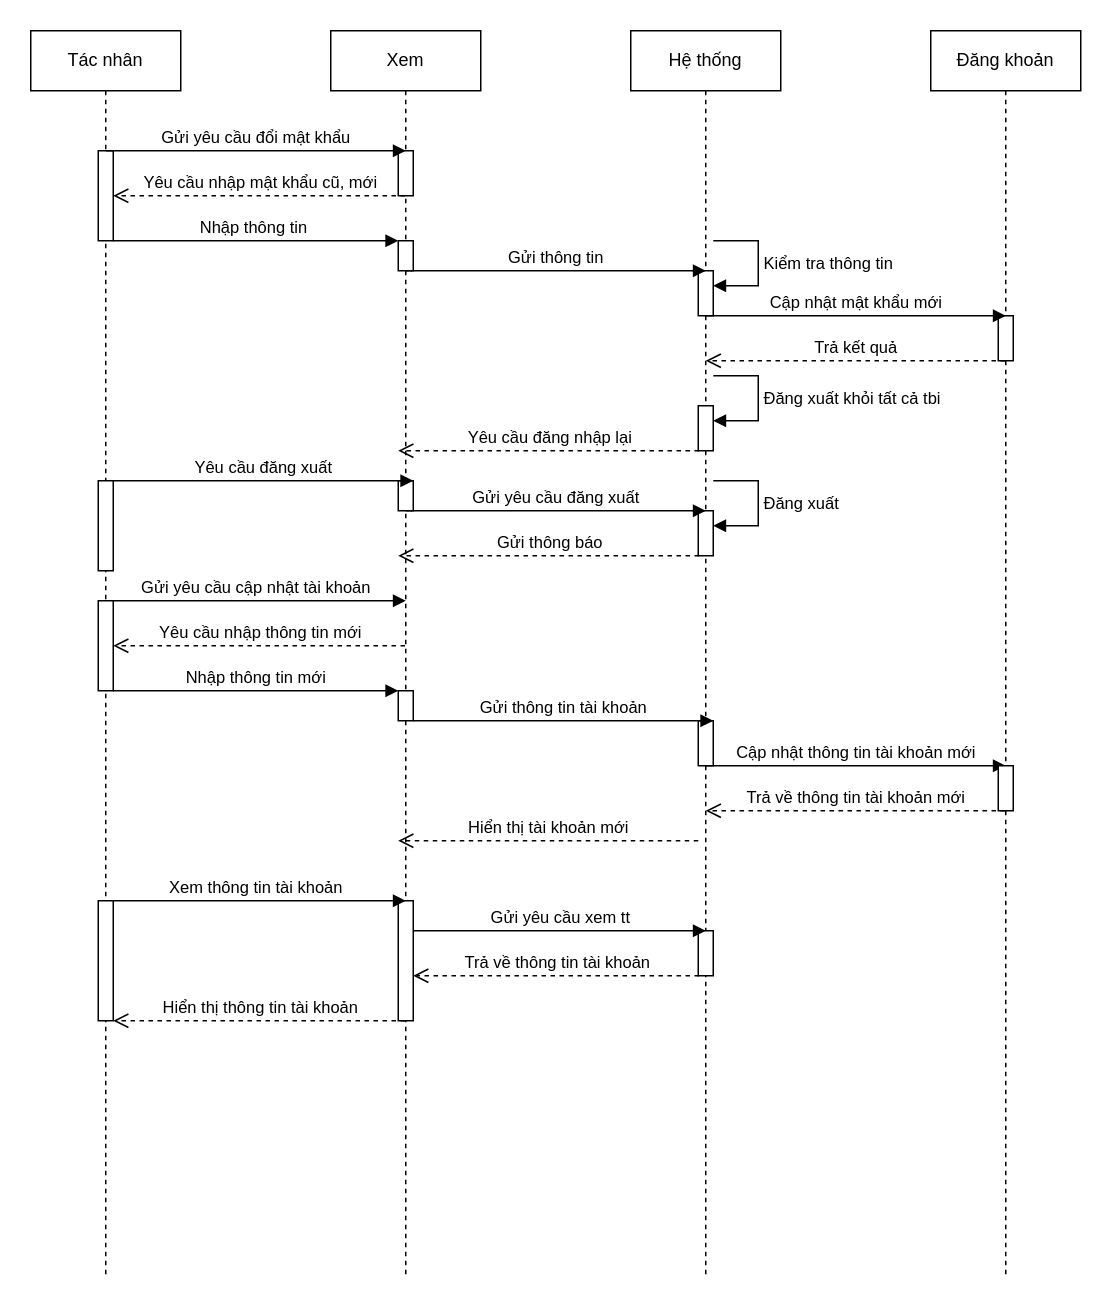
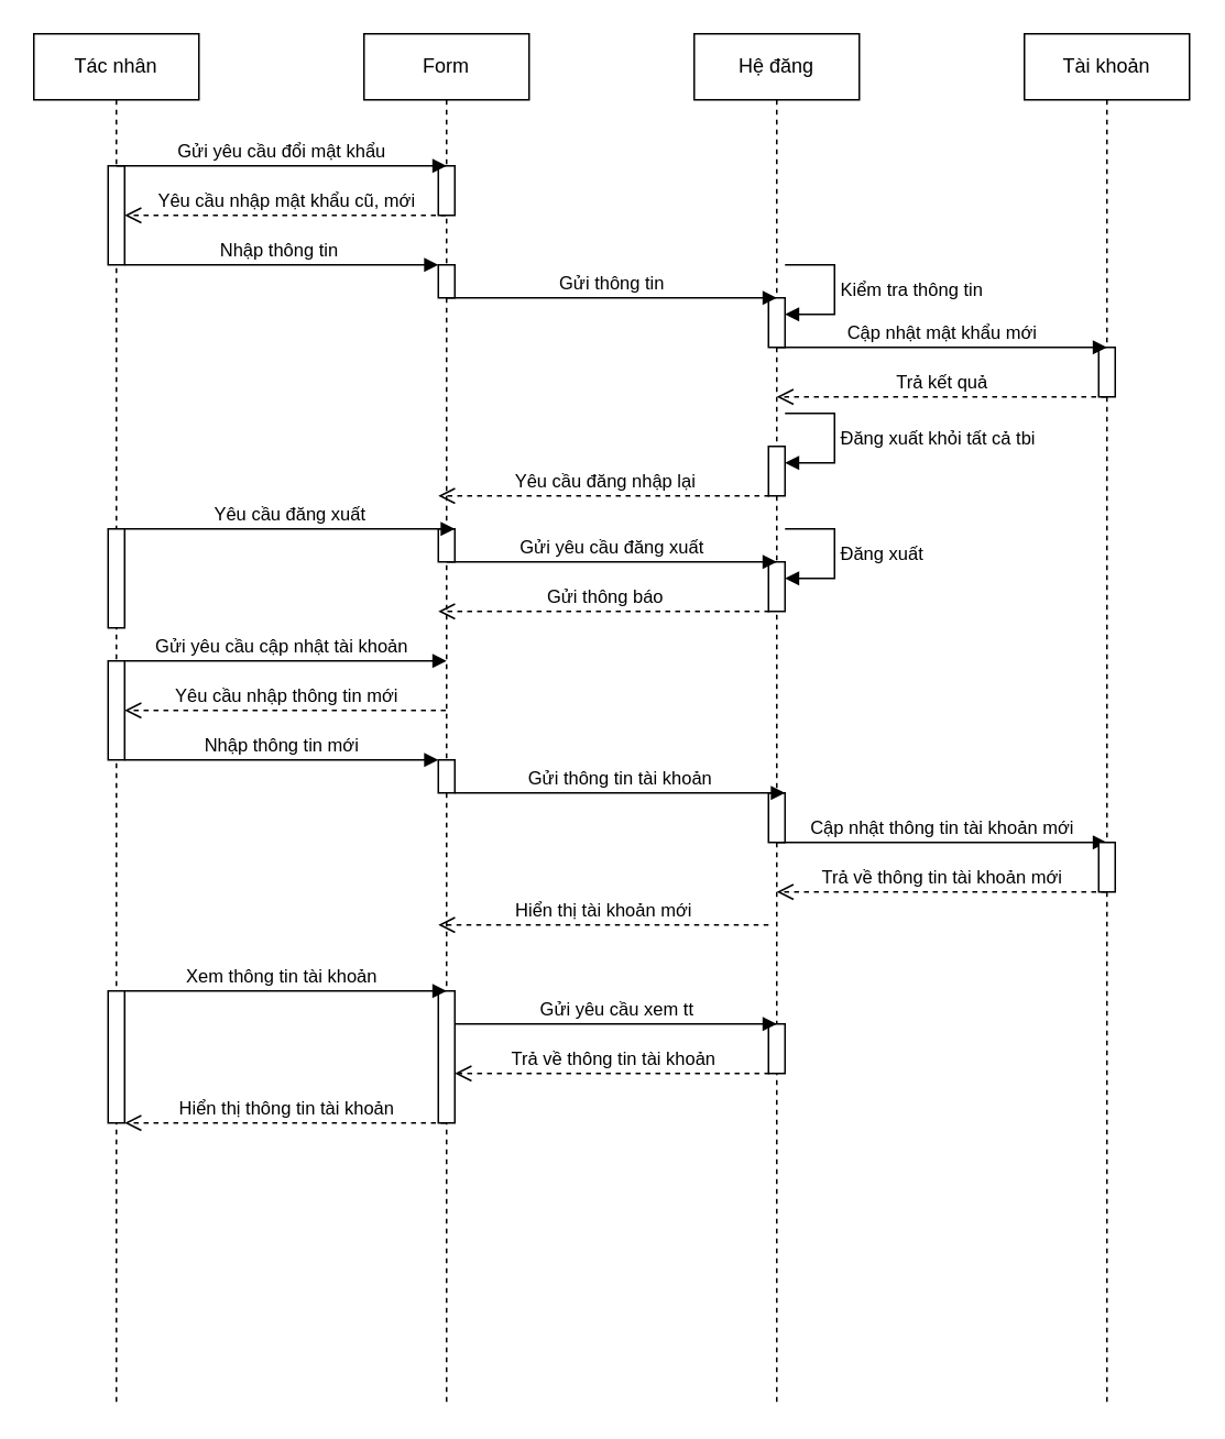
  <mxCell id="0" />
  <mxCell id="1" parent="0" />
  <mxCell id="2" value="Tác nhân" style="shape=umlLifeline;perimeter=lifelinePerimeter;whiteSpace=wrap;html=1;container=1;dropTarget=0;collapsible=0;recursiveResize=0;outlineConnect=0;portConstraint=eastwest;newEdgeStyle={&quot;curved&quot;:0,&quot;rounded&quot;:0};" vertex="1" parent="1"><mxGeometry x="20" y="20" width="100" height="830" as="geometry" /></mxCell>
  <mxCell id="3" value="" style="html=1;points=[[0,0,0,0,5],[0,1,0,0,-5],[1,0,0,0,5],[1,1,0,0,-5]];perimeter=orthogonalPerimeter;outlineConnect=0;targetShapes=umlLifeline;portConstraint=eastwest;newEdgeStyle={&quot;curved&quot;:0,&quot;rounded&quot;:0};" vertex="1" parent="2"><mxGeometry x="45" y="80" width="10" height="60" as="geometry" /></mxCell>
  <mxCell id="4" value="" style="html=1;points=[[0,0,0,0,5],[0,1,0,0,-5],[1,0,0,0,5],[1,1,0,0,-5]];perimeter=orthogonalPerimeter;outlineConnect=0;targetShapes=umlLifeline;portConstraint=eastwest;newEdgeStyle={&quot;curved&quot;:0,&quot;rounded&quot;:0};" vertex="1" parent="2"><mxGeometry x="45" y="300" width="10" height="60" as="geometry" /></mxCell>
- <mxCell id="5" value="Xem" style="shape=umlLifeline;perimeter=lifelinePerimeter;whiteSpace=wrap;html=1;container=1;dropTarget=0;collapsible=0;recursiveResize=0;outlineConnect=0;portConstraint=eastwest;newEdgeStyle={&quot;curved&quot;:0,&quot;rounded&quot;:0};" vertex="1" parent="1"><mxGeometry x="220" y="20" width="100" height="830" as="geometry" /></mxCell>
+ <mxCell id="5" value="Form" style="shape=umlLifeline;perimeter=lifelinePerimeter;whiteSpace=wrap;html=1;container=1;dropTarget=0;collapsible=0;recursiveResize=0;outlineConnect=0;portConstraint=eastwest;newEdgeStyle={&quot;curved&quot;:0,&quot;rounded&quot;:0};" vertex="1" parent="1"><mxGeometry x="220" y="20" width="100" height="830" as="geometry" /></mxCell>
  <mxCell id="6" value="" style="html=1;points=[[0,0,0,0,5],[0,1,0,0,-5],[1,0,0,0,5],[1,1,0,0,-5]];perimeter=orthogonalPerimeter;outlineConnect=0;targetShapes=umlLifeline;portConstraint=eastwest;newEdgeStyle={&quot;curved&quot;:0,&quot;rounded&quot;:0};" vertex="1" parent="5"><mxGeometry x="45" y="80" width="10" height="30" as="geometry" /></mxCell>
  <mxCell id="7" value="" style="html=1;points=[[0,0,0,0,5],[0,1,0,0,-5],[1,0,0,0,5],[1,1,0,0,-5]];perimeter=orthogonalPerimeter;outlineConnect=0;targetShapes=umlLifeline;portConstraint=eastwest;newEdgeStyle={&quot;curved&quot;:0,&quot;rounded&quot;:0};" vertex="1" parent="5"><mxGeometry x="45" y="140" width="10" height="20" as="geometry" /></mxCell>
  <mxCell id="8" value="" style="html=1;points=[[0,0,0,0,5],[0,1,0,0,-5],[1,0,0,0,5],[1,1,0,0,-5]];perimeter=orthogonalPerimeter;outlineConnect=0;targetShapes=umlLifeline;portConstraint=eastwest;newEdgeStyle={&quot;curved&quot;:0,&quot;rounded&quot;:0};" vertex="1" parent="5"><mxGeometry x="45" y="300" width="10" height="20" as="geometry" /></mxCell>
  <mxCell id="9" value="" style="html=1;points=[[0,0,0,0,5],[0,1,0,0,-5],[1,0,0,0,5],[1,1,0,0,-5]];perimeter=orthogonalPerimeter;outlineConnect=0;targetShapes=umlLifeline;portConstraint=eastwest;newEdgeStyle={&quot;curved&quot;:0,&quot;rounded&quot;:0};" vertex="1" parent="5"><mxGeometry x="45" y="580" width="10" height="80" as="geometry" /></mxCell>
- <mxCell id="10" value="Hệ thống" style="shape=umlLifeline;perimeter=lifelinePerimeter;whiteSpace=wrap;html=1;container=1;dropTarget=0;collapsible=0;recursiveResize=0;outlineConnect=0;portConstraint=eastwest;newEdgeStyle={&quot;curved&quot;:0,&quot;rounded&quot;:0};" vertex="1" parent="1"><mxGeometry x="420" y="20" width="100" height="830" as="geometry" /></mxCell>
+ <mxCell id="10" value="Hệ đăng" style="shape=umlLifeline;perimeter=lifelinePerimeter;whiteSpace=wrap;html=1;container=1;dropTarget=0;collapsible=0;recursiveResize=0;outlineConnect=0;portConstraint=eastwest;newEdgeStyle={&quot;curved&quot;:0,&quot;rounded&quot;:0};" vertex="1" parent="1"><mxGeometry x="420" y="20" width="100" height="830" as="geometry" /></mxCell>
  <mxCell id="11" value="" style="html=1;points=[[0,0,0,0,5],[0,1,0,0,-5],[1,0,0,0,5],[1,1,0,0,-5]];perimeter=orthogonalPerimeter;outlineConnect=0;targetShapes=umlLifeline;portConstraint=eastwest;newEdgeStyle={&quot;curved&quot;:0,&quot;rounded&quot;:0};" vertex="1" parent="10"><mxGeometry x="45" y="160" width="10" height="30" as="geometry" /></mxCell>
  <mxCell id="12" value="Kiểm tra thông tin" style="html=1;align=left;spacingLeft=2;endArrow=block;rounded=0;edgeStyle=orthogonalEdgeStyle;curved=0;rounded=0;" edge="1" parent="10" target="11"><mxGeometry relative="1" as="geometry"><mxPoint x="55" y="140" as="sourcePoint" /><Array as="points"><mxPoint x="85" y="170" /></Array></mxGeometry></mxCell>
  <mxCell id="13" value="" style="html=1;points=[[0,0,0,0,5],[0,1,0,0,-5],[1,0,0,0,5],[1,1,0,0,-5]];perimeter=orthogonalPerimeter;outlineConnect=0;targetShapes=umlLifeline;portConstraint=eastwest;newEdgeStyle={&quot;curved&quot;:0,&quot;rounded&quot;:0};" vertex="1" parent="10"><mxGeometry x="45" y="460" width="10" height="30" as="geometry" /></mxCell>
  <mxCell id="14" value="Gửi yêu cầu cập nhật tài khoản" style="html=1;verticalAlign=bottom;endArrow=block;curved=0;rounded=0;" edge="1" parent="10"><mxGeometry width="80" relative="1" as="geometry"><mxPoint x="-350" y="380" as="sourcePoint" /><mxPoint x="-150" y="380" as="targetPoint" /></mxGeometry></mxCell>
  <mxCell id="15" value="" style="html=1;points=[[0,0,0,0,5],[0,1,0,0,-5],[1,0,0,0,5],[1,1,0,0,-5]];perimeter=orthogonalPerimeter;outlineConnect=0;targetShapes=umlLifeline;portConstraint=eastwest;newEdgeStyle={&quot;curved&quot;:0,&quot;rounded&quot;:0};" vertex="1" parent="10"><mxGeometry x="-355" y="380" width="10" height="60" as="geometry" /></mxCell>
  <mxCell id="16" value="Yêu cầu nhập thông tin mới" style="html=1;verticalAlign=bottom;endArrow=open;dashed=1;endSize=8;curved=0;rounded=0;" edge="1" parent="10"><mxGeometry relative="1" as="geometry"><mxPoint x="-150.5" y="410" as="sourcePoint" /><mxPoint x="-345" y="410" as="targetPoint" /><Array as="points"><mxPoint x="-250" y="410" /></Array></mxGeometry></mxCell>
  <mxCell id="17" value="Nhập thông tin mới" style="html=1;verticalAlign=bottom;endArrow=block;curved=0;rounded=0;" edge="1" parent="10" source="15" target="19"><mxGeometry width="80" relative="1" as="geometry"><mxPoint x="-320" y="460" as="sourcePoint" /><mxPoint x="-90" y="460" as="targetPoint" /></mxGeometry></mxCell>
  <mxCell id="18" value="Gửi thông tin tài khoản" style="html=1;verticalAlign=bottom;endArrow=block;curved=0;rounded=0;" edge="1" parent="10"><mxGeometry width="80" relative="1" as="geometry"><mxPoint x="-145" y="460" as="sourcePoint" /><mxPoint x="55" y="460" as="targetPoint" /></mxGeometry></mxCell>
  <mxCell id="19" value="" style="html=1;points=[[0,0,0,0,5],[0,1,0,0,-5],[1,0,0,0,5],[1,1,0,0,-5]];perimeter=orthogonalPerimeter;outlineConnect=0;targetShapes=umlLifeline;portConstraint=eastwest;newEdgeStyle={&quot;curved&quot;:0,&quot;rounded&quot;:0};" vertex="1" parent="10"><mxGeometry x="-155" y="440" width="10" height="20" as="geometry" /></mxCell>
  <mxCell id="20" value="Cập nhật thông tin tài khoản mới" style="html=1;verticalAlign=bottom;endArrow=block;curved=0;rounded=0;" edge="1" parent="10"><mxGeometry width="80" relative="1" as="geometry"><mxPoint x="50" y="490" as="sourcePoint" /><mxPoint x="250" y="490" as="targetPoint" /></mxGeometry></mxCell>
  <mxCell id="21" value="Đăng xuất khỏi tất cả tbi" style="html=1;align=left;spacingLeft=2;endArrow=block;rounded=0;edgeStyle=orthogonalEdgeStyle;curved=0;rounded=0;" edge="1" target="22" parent="10"><mxGeometry relative="1" as="geometry"><mxPoint x="55" y="230" as="sourcePoint" /><Array as="points"><mxPoint x="85" y="260" /></Array></mxGeometry></mxCell>
  <mxCell id="22" value="" style="html=1;points=[[0,0,0,0,5],[0,1,0,0,-5],[1,0,0,0,5],[1,1,0,0,-5]];perimeter=orthogonalPerimeter;outlineConnect=0;targetShapes=umlLifeline;portConstraint=eastwest;newEdgeStyle={&quot;curved&quot;:0,&quot;rounded&quot;:0};" vertex="1" parent="10"><mxGeometry x="45" y="250" width="10" height="30" as="geometry" /></mxCell>
  <mxCell id="23" value="" style="html=1;points=[[0,0,0,0,5],[0,1,0,0,-5],[1,0,0,0,5],[1,1,0,0,-5]];perimeter=orthogonalPerimeter;outlineConnect=0;targetShapes=umlLifeline;portConstraint=eastwest;newEdgeStyle={&quot;curved&quot;:0,&quot;rounded&quot;:0};" vertex="1" parent="10"><mxGeometry x="45" y="320" width="10" height="30" as="geometry" /></mxCell>
  <mxCell id="24" value="Đăng xuất" style="html=1;align=left;spacingLeft=2;endArrow=block;rounded=0;edgeStyle=orthogonalEdgeStyle;curved=0;rounded=0;" edge="1" target="23" parent="10"><mxGeometry relative="1" as="geometry"><mxPoint x="55" y="300" as="sourcePoint" /><Array as="points"><mxPoint x="85" y="330" /></Array></mxGeometry></mxCell>
  <mxCell id="25" value="" style="html=1;points=[[0,0,0,0,5],[0,1,0,0,-5],[1,0,0,0,5],[1,1,0,0,-5]];perimeter=orthogonalPerimeter;outlineConnect=0;targetShapes=umlLifeline;portConstraint=eastwest;newEdgeStyle={&quot;curved&quot;:0,&quot;rounded&quot;:0};" vertex="1" parent="10"><mxGeometry x="45" y="600" width="10" height="30" as="geometry" /></mxCell>
  <mxCell id="26" value="Yêu cầu nhập mật khẩu cũ, mới" style="html=1;verticalAlign=bottom;endArrow=open;dashed=1;endSize=8;curved=0;rounded=0;" edge="1" parent="1"><mxGeometry relative="1" as="geometry"><mxPoint x="269.5" y="130" as="sourcePoint" /><mxPoint x="75" y="130" as="targetPoint" /><Array as="points"><mxPoint x="170" y="130" /></Array></mxGeometry></mxCell>
  <mxCell id="27" value="Nhập thông tin&amp;nbsp;" style="html=1;verticalAlign=bottom;endArrow=block;curved=0;rounded=0;" edge="1" parent="1" source="3" target="7"><mxGeometry width="80" relative="1" as="geometry"><mxPoint x="100" y="180" as="sourcePoint" /><mxPoint x="330" y="180" as="targetPoint" /></mxGeometry></mxCell>
  <mxCell id="28" value="Gửi yêu cầu đổi mật khẩu" style="html=1;verticalAlign=bottom;endArrow=block;curved=0;rounded=0;" edge="1" parent="1"><mxGeometry width="80" relative="1" as="geometry"><mxPoint x="70" y="100" as="sourcePoint" /><mxPoint x="270" y="100" as="targetPoint" /></mxGeometry></mxCell>
  <mxCell id="29" value="Gửi thông tin" style="html=1;verticalAlign=bottom;endArrow=block;curved=0;rounded=0;" edge="1" parent="1"><mxGeometry width="80" relative="1" as="geometry"><mxPoint x="270" y="180" as="sourcePoint" /><mxPoint x="470" y="180" as="targetPoint" /></mxGeometry></mxCell>
  <mxCell id="30" value="Trả kết quả" style="html=1;verticalAlign=bottom;endArrow=open;dashed=1;endSize=8;curved=0;rounded=0;" edge="1" parent="1"><mxGeometry relative="1" as="geometry"><mxPoint x="669.5" y="240" as="sourcePoint" /><mxPoint x="470" y="240" as="targetPoint" /><Array as="points"><mxPoint x="545" y="240" /></Array></mxGeometry></mxCell>
- <mxCell id="31" value="Đăng khoản" style="shape=umlLifeline;perimeter=lifelinePerimeter;whiteSpace=wrap;html=1;container=1;dropTarget=0;collapsible=0;recursiveResize=0;outlineConnect=0;portConstraint=eastwest;newEdgeStyle={&quot;curved&quot;:0,&quot;rounded&quot;:0};" vertex="1" parent="1"><mxGeometry x="620" y="20" width="100" height="830" as="geometry" /></mxCell>
+ <mxCell id="31" value="Tài khoản" style="shape=umlLifeline;perimeter=lifelinePerimeter;whiteSpace=wrap;html=1;container=1;dropTarget=0;collapsible=0;recursiveResize=0;outlineConnect=0;portConstraint=eastwest;newEdgeStyle={&quot;curved&quot;:0,&quot;rounded&quot;:0};" vertex="1" parent="1"><mxGeometry x="620" y="20" width="100" height="830" as="geometry" /></mxCell>
  <mxCell id="32" value="" style="html=1;points=[[0,0,0,0,5],[0,1,0,0,-5],[1,0,0,0,5],[1,1,0,0,-5]];perimeter=orthogonalPerimeter;outlineConnect=0;targetShapes=umlLifeline;portConstraint=eastwest;newEdgeStyle={&quot;curved&quot;:0,&quot;rounded&quot;:0};" vertex="1" parent="31"><mxGeometry x="45" y="190" width="10" height="30" as="geometry" /></mxCell>
  <mxCell id="33" value="" style="html=1;points=[[0,0,0,0,5],[0,1,0,0,-5],[1,0,0,0,5],[1,1,0,0,-5]];perimeter=orthogonalPerimeter;outlineConnect=0;targetShapes=umlLifeline;portConstraint=eastwest;newEdgeStyle={&quot;curved&quot;:0,&quot;rounded&quot;:0};" vertex="1" parent="31"><mxGeometry x="45" y="490" width="10" height="30" as="geometry" /></mxCell>
  <mxCell id="34" value="Yêu cầu đăng nhập lại" style="html=1;verticalAlign=bottom;endArrow=open;dashed=1;endSize=8;curved=0;rounded=0;" edge="1" parent="1"><mxGeometry relative="1" as="geometry"><mxPoint x="465.5" y="300" as="sourcePoint" /><mxPoint x="265" y="300" as="targetPoint" /><Array as="points"><mxPoint x="366" y="300" /></Array></mxGeometry></mxCell>
  <mxCell id="35" value="Cập nhật mật khẩu mới" style="html=1;verticalAlign=bottom;endArrow=block;curved=0;rounded=0;" edge="1" parent="1"><mxGeometry width="80" relative="1" as="geometry"><mxPoint x="470" y="210" as="sourcePoint" /><mxPoint x="670" y="210" as="targetPoint" /></mxGeometry></mxCell>
  <mxCell id="36" value="Trả về thông tin tài khoản mới" style="html=1;verticalAlign=bottom;endArrow=open;dashed=1;endSize=8;curved=0;rounded=0;" edge="1" parent="1"><mxGeometry relative="1" as="geometry"><mxPoint x="669.5" y="540" as="sourcePoint" /><mxPoint x="470" y="540" as="targetPoint" /><Array as="points"><mxPoint x="545" y="540" /></Array></mxGeometry></mxCell>
  <mxCell id="37" value="Xem thông tin tài khoản" style="html=1;verticalAlign=bottom;endArrow=block;curved=0;rounded=0;" edge="1" parent="1"><mxGeometry width="80" relative="1" as="geometry"><mxPoint x="70" y="600" as="sourcePoint" /><mxPoint x="270" y="600" as="targetPoint" /></mxGeometry></mxCell>
  <mxCell id="38" value="Hiển thị thông tin tài khoản" style="html=1;verticalAlign=bottom;endArrow=open;dashed=1;endSize=8;curved=0;rounded=0;" edge="1" parent="1"><mxGeometry relative="1" as="geometry"><mxPoint x="269.5" y="680" as="sourcePoint" /><mxPoint x="75" y="680" as="targetPoint" /><Array as="points" /></mxGeometry></mxCell>
  <mxCell id="39" value="" style="html=1;points=[[0,0,0,0,5],[0,1,0,0,-5],[1,0,0,0,5],[1,1,0,0,-5]];perimeter=orthogonalPerimeter;outlineConnect=0;targetShapes=umlLifeline;portConstraint=eastwest;newEdgeStyle={&quot;curved&quot;:0,&quot;rounded&quot;:0};" vertex="1" parent="1"><mxGeometry x="65" y="600" width="10" height="80" as="geometry" /></mxCell>
  <mxCell id="40" value="Yêu cầu đăng xuất" style="html=1;verticalAlign=bottom;endArrow=block;curved=0;rounded=0;" edge="1" parent="1"><mxGeometry width="80" relative="1" as="geometry"><mxPoint x="75" y="320" as="sourcePoint" /><mxPoint x="275" y="320" as="targetPoint" /></mxGeometry></mxCell>
  <mxCell id="41" value="Gửi yêu cầu đăng xuất" style="html=1;verticalAlign=bottom;endArrow=block;curved=0;rounded=0;" edge="1" parent="1"><mxGeometry width="80" relative="1" as="geometry"><mxPoint x="270" y="340" as="sourcePoint" /><mxPoint x="470" y="340" as="targetPoint" /></mxGeometry></mxCell>
  <mxCell id="42" value="Gửi thông báo" style="html=1;verticalAlign=bottom;endArrow=open;dashed=1;endSize=8;curved=0;rounded=0;" edge="1" parent="1"><mxGeometry relative="1" as="geometry"><mxPoint x="465.5" y="370" as="sourcePoint" /><mxPoint x="265" y="370" as="targetPoint" /><Array as="points"><mxPoint x="366" y="370" /></Array></mxGeometry></mxCell>
  <mxCell id="43" value="Hiển thị tài khoản mới" style="html=1;verticalAlign=bottom;endArrow=open;dashed=1;endSize=8;curved=0;rounded=0;" edge="1" parent="1"><mxGeometry relative="1" as="geometry"><mxPoint x="465" y="560" as="sourcePoint" /><mxPoint x="265" y="560" as="targetPoint" /><Array as="points" /></mxGeometry></mxCell>
  <mxCell id="44" value="Gửi yêu cầu xem tt" style="html=1;verticalAlign=bottom;endArrow=block;curved=0;rounded=0;" edge="1" parent="1" source="9"><mxGeometry width="80" relative="1" as="geometry"><mxPoint x="280" y="620" as="sourcePoint" /><mxPoint x="470" y="620" as="targetPoint" /></mxGeometry></mxCell>
  <mxCell id="45" value="Trả về thông tin tài khoản" style="html=1;verticalAlign=bottom;endArrow=open;dashed=1;endSize=8;curved=0;rounded=0;" edge="1" parent="1" target="9"><mxGeometry relative="1" as="geometry"><mxPoint x="465.5" y="650" as="sourcePoint" /><mxPoint x="280" y="650" as="targetPoint" /><Array as="points" /></mxGeometry></mxCell>
